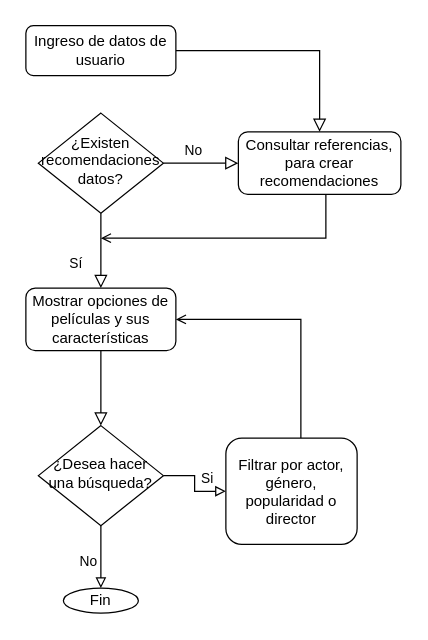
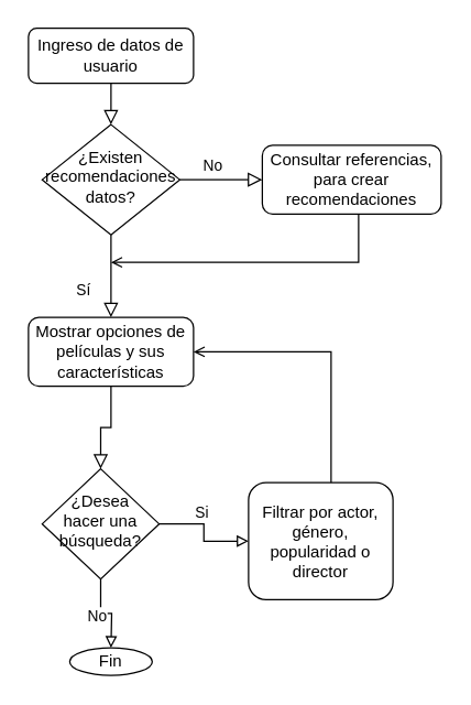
  <mxCell id="0" />
  <mxCell id="1" parent="0" />
- <mxCell id="2" value="" style="rounded=0;html=1;jettySize=auto;orthogonalLoop=1;fontSize=11;endArrow=block;endFill=0;endSize=8;strokeWidth=1;shadow=0;labelBackgroundColor=none;edgeStyle=orthogonalEdgeStyle;" parent="1" source="3" target="8" edge="1"><mxGeometry relative="1" as="geometry" /></mxCell>
+ <mxCell id="2" value="" style="rounded=0;html=1;jettySize=auto;orthogonalLoop=1;fontSize=11;endArrow=block;endFill=0;endSize=8;strokeWidth=1;shadow=0;labelBackgroundColor=none;edgeStyle=orthogonalEdgeStyle;" parent="1" source="3" target="6" edge="1"><mxGeometry relative="1" as="geometry" /></mxCell>
  <mxCell id="3" value="Ingreso de datos de usuario" style="rounded=1;whiteSpace=wrap;html=1;fontSize=12;glass=0;strokeWidth=1;shadow=0;" parent="1" vertex="1"><mxGeometry x="20" y="20" width="120" height="40" as="geometry" /></mxCell>
  <mxCell id="4" value="Sí" style="rounded=0;html=1;jettySize=auto;orthogonalLoop=1;fontSize=11;endArrow=block;endFill=0;endSize=8;strokeWidth=1;shadow=0;labelBackgroundColor=none;edgeStyle=orthogonalEdgeStyle;entryX=0.5;entryY=0;entryDx=0;entryDy=0;" parent="1" source="6" target="10" edge="1"><mxGeometry x="0.333" y="-20" relative="1" as="geometry"><mxPoint as="offset" /></mxGeometry></mxCell>
  <mxCell id="5" value="No" style="edgeStyle=orthogonalEdgeStyle;rounded=0;html=1;jettySize=auto;orthogonalLoop=1;fontSize=11;endArrow=block;endFill=0;endSize=8;strokeWidth=1;shadow=0;labelBackgroundColor=none;" parent="1" source="6" target="8" edge="1"><mxGeometry x="-0.2" y="10" relative="1" as="geometry"><mxPoint as="offset" /></mxGeometry></mxCell>
  <mxCell id="6" value="¿Existen recomendaciones datos?" style="rhombus;whiteSpace=wrap;html=1;shadow=0;fontFamily=Helvetica;fontSize=12;align=center;strokeWidth=1;spacing=6;spacingTop=-4;" parent="1" vertex="1"><mxGeometry x="30" y="90" width="100" height="80" as="geometry" /></mxCell>
  <mxCell id="7" style="edgeStyle=orthogonalEdgeStyle;rounded=0;sketch=0;hachureGap=4;jiggle=2;curveFitting=1;orthogonalLoop=1;jettySize=auto;html=1;fontFamily=Times New Roman;fontSize=16;endArrow=open;endFill=0;" parent="1" source="8" edge="1"><mxGeometry relative="1" as="geometry"><mxPoint x="80" y="190" as="targetPoint" /><Array as="points"><mxPoint x="260" y="190" /></Array></mxGeometry></mxCell>
  <mxCell id="8" value="Consultar referencias, para crear recomendaciones" style="rounded=1;whiteSpace=wrap;html=1;fontSize=12;glass=0;strokeWidth=1;shadow=0;" parent="1" vertex="1"><mxGeometry x="190" y="105" width="130" height="50" as="geometry" /></mxCell>
  <mxCell id="9" style="edgeStyle=orthogonalEdgeStyle;rounded=0;hachureGap=4;orthogonalLoop=1;jettySize=auto;html=1;fontFamily=Helvetica;fontSource=https%3A%2F%2Ffonts.googleapis.com%2Fcss%3Ffamily%3DArchitects%2BDaughter;fontSize=11;labelBackgroundColor=none;endArrow=block;endFill=0;endSize=8;strokeWidth=1;shadow=0;" edge="1" parent="1" source="10" target="13"><mxGeometry relative="1" as="geometry" /></mxCell>
  <mxCell id="10" value="Mostrar opciones de películas y sus características" style="rounded=1;whiteSpace=wrap;html=1;fontSize=12;glass=0;strokeWidth=1;shadow=0;" vertex="1" parent="1"><mxGeometry x="20" y="230" width="120" height="50" as="geometry" /></mxCell>
  <mxCell id="11" value="&lt;font style=&quot;font-size: 11px;&quot; face=&quot;Helvetica&quot;&gt;Si&lt;/font&gt;" style="edgeStyle=orthogonalEdgeStyle;rounded=0;sketch=0;hachureGap=4;jiggle=2;curveFitting=1;orthogonalLoop=1;jettySize=auto;html=1;fontFamily=Architects Daughter;fontSource=https%3A%2F%2Ffonts.googleapis.com%2Fcss%3Ffamily%3DArchitects%2BDaughter;fontSize=16;endArrow=block;endFill=0;" edge="1" parent="1" source="13" target="15"><mxGeometry x="-0.2" y="10" relative="1" as="geometry"><mxPoint as="offset" /></mxGeometry></mxCell>
  <mxCell id="12" value="No" style="edgeStyle=orthogonalEdgeStyle;rounded=0;sketch=0;hachureGap=4;jiggle=2;curveFitting=1;orthogonalLoop=1;jettySize=auto;html=1;fontFamily=Helvetica;fontSize=11;endArrow=block;endFill=0;" edge="1" parent="1" source="13"><mxGeometry x="0.2" y="-10" relative="1" as="geometry"><mxPoint x="80" y="470" as="targetPoint" /><mxPoint as="offset" /></mxGeometry></mxCell>
- <mxCell id="13" value="¿Desea hacer una búsqueda?" style="rhombus;whiteSpace=wrap;html=1;shadow=0;fontFamily=Helvetica;fontSize=12;align=center;strokeWidth=1;spacing=6;spacingTop=-4;" vertex="1" parent="1"><mxGeometry x="30" y="340" width="100" height="80" as="geometry" /></mxCell>
+ <mxCell id="13" value="¿Desea hacer una búsqueda?" style="rhombus;whiteSpace=wrap;html=1;shadow=0;fontFamily=Helvetica;fontSize=12;align=center;strokeWidth=1;spacing=6;spacingTop=-4;" vertex="1" parent="1"><mxGeometry x="30" y="340" width="85" height="80" as="geometry" /></mxCell>
  <mxCell id="14" style="edgeStyle=orthogonalEdgeStyle;rounded=0;sketch=0;hachureGap=4;jiggle=2;curveFitting=1;orthogonalLoop=1;jettySize=auto;html=1;fontFamily=Architects Daughter;fontSource=https%3A%2F%2Ffonts.googleapis.com%2Fcss%3Ffamily%3DArchitects%2BDaughter;fontSize=16;endArrow=open;endFill=0;" edge="1" parent="1" source="15" target="10"><mxGeometry relative="1" as="geometry"><Array as="points"><mxPoint x="240" y="255" /></Array></mxGeometry></mxCell>
  <mxCell id="15" value="Filtrar por actor, género, popularidad o director" style="rounded=1;whiteSpace=wrap;html=1;fontSize=12;glass=0;strokeWidth=1;shadow=0;" vertex="1" parent="1"><mxGeometry x="180" y="350" width="105" height="85" as="geometry" /></mxCell>
  <mxCell id="16" value="Fin" style="strokeWidth=1;html=1;shape=mxgraph.flowchart.start_1;whiteSpace=wrap;shadow=0;labelBorderColor=none;sketch=0;hachureGap=4;jiggle=2;curveFitting=1;fontFamily=Helvetica;fontSize=12;rounded=1;glass=0;" vertex="1" parent="1"><mxGeometry x="50" y="470" width="60" height="20" as="geometry" /></mxCell>
